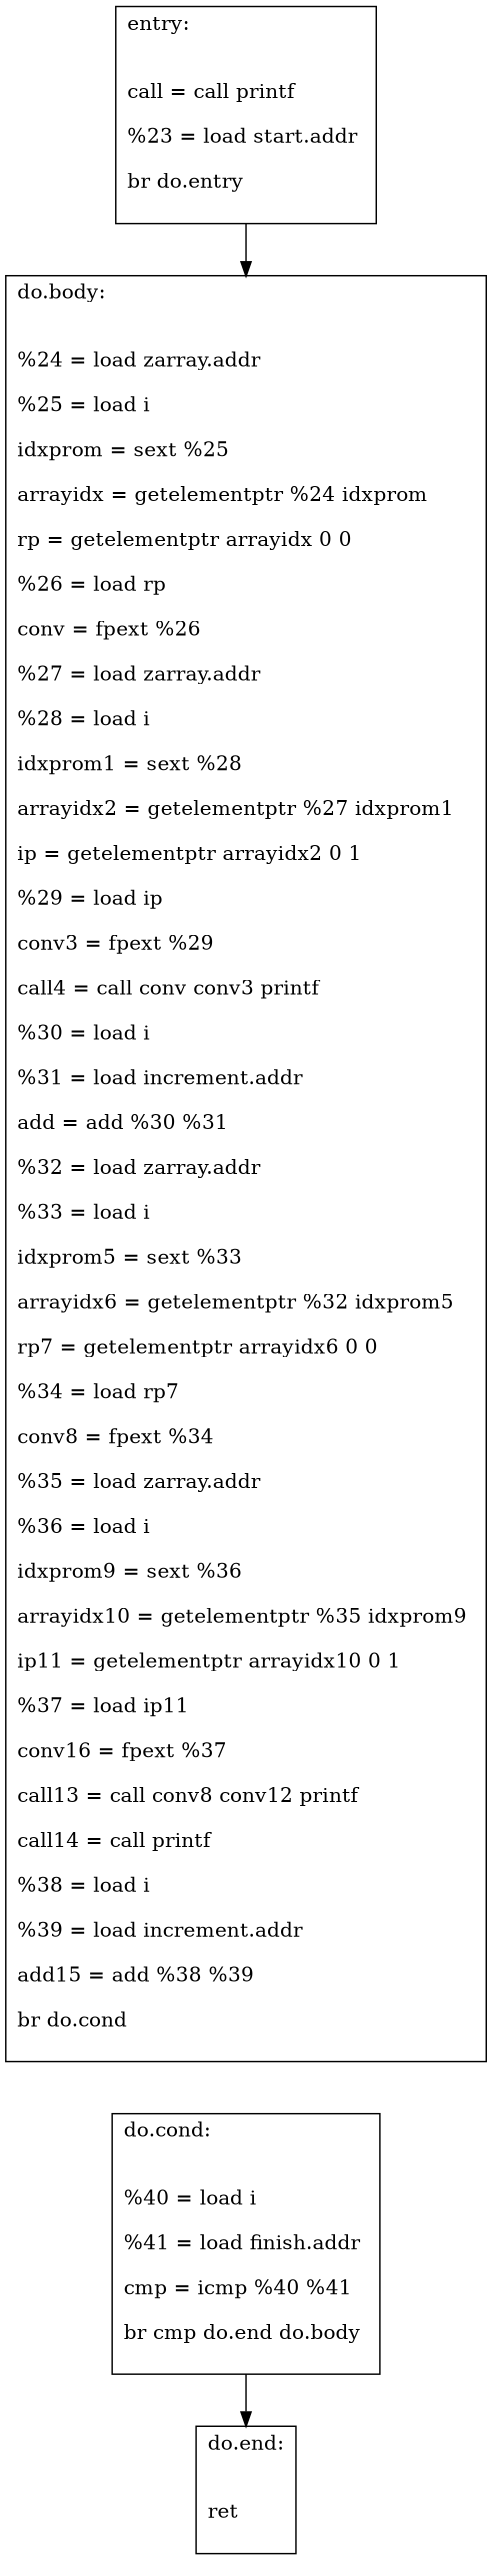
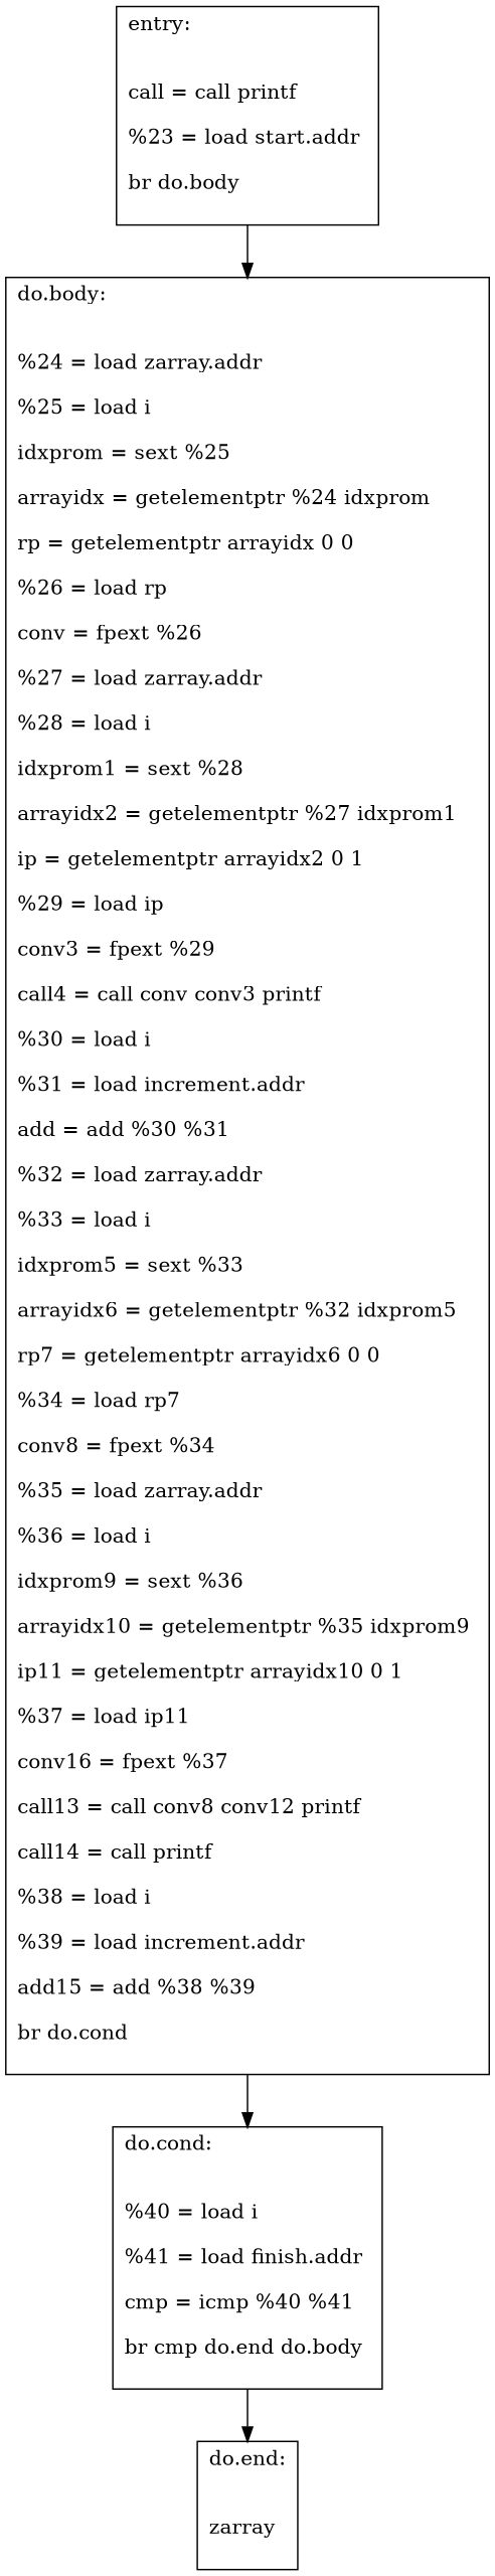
  digraph {
    node [shape=record]
-   n1 [label="{entry:\l\l\n			call = call printf \l\n			%23 = load start.addr \l\n			br do.entry \l\n		}"]
+   n1 [label="{entry:\l\l\n			call = call printf \l\n			%23 = load start.addr \l\n			br do.body \l\n		}"]
    n2 [label="{do.body:\l\l\n			%24 = load zarray.addr \l\n			%25 = load i \l\n			idxprom = sext %25 \l\n			arrayidx = getelementptr %24 idxprom \l\n			rp = getelementptr arrayidx 0 0 \l\n			%26 = load rp \l\n			conv = fpext %26 \l\n			%27 = load zarray.addr \l\n			%28 = load i \l\n			idxprom1 = sext %28 \l\n			arrayidx2 = getelementptr %27 idxprom1 \l\n			ip = getelementptr arrayidx2 0 1 \l\n			%29 = load ip \l\n			conv3 = fpext %29 \l\n			call4 = call conv conv3 printf \l\n			%30 = load i \l\n			%31 = load increment.addr \l\n			add = add %30 %31 \l\n			%32 = load zarray.addr \l\n			%33 = load i \l\n			idxprom5 = sext %33 \l\n			arrayidx6 = getelementptr %32 idxprom5 \l\n			rp7 = getelementptr arrayidx6 0 0 \l\n			%34 = load rp7 \l\n			conv8 = fpext %34 \l\n			%35 = load zarray.addr \l\n			%36 = load i \l\n			idxprom9 = sext %36 \l\n			arrayidx10 = getelementptr %35 idxprom9 \l\n			ip11 = getelementptr arrayidx10 0 1 \l\n			%37 = load ip11 \l\n			conv16 = fpext %37 \l\n			call13 = call conv8 conv12 printf \l\n			call14 = call printf \l\n			%38 = load i \l\n			%39 = load increment.addr \l\n			add15 = add %38 %39 \l\n			br do.cond \l\n		}"]
    n3 [label="{do.cond:\l\l\n			%40 = load i \l\n			%41 = load finish.addr \l\n			cmp = icmp %40 %41 \l\n			br cmp do.end do.body \l\n		}"]
-   n4 [label="{do.end:\l\l\n			ret \l\n		}"]
+   n4 [label="{do.end:\l\l\n			zarray \l\n		}"]
    n1 -> n2
+   n2 -> n3
    n3 -> n4
  }
